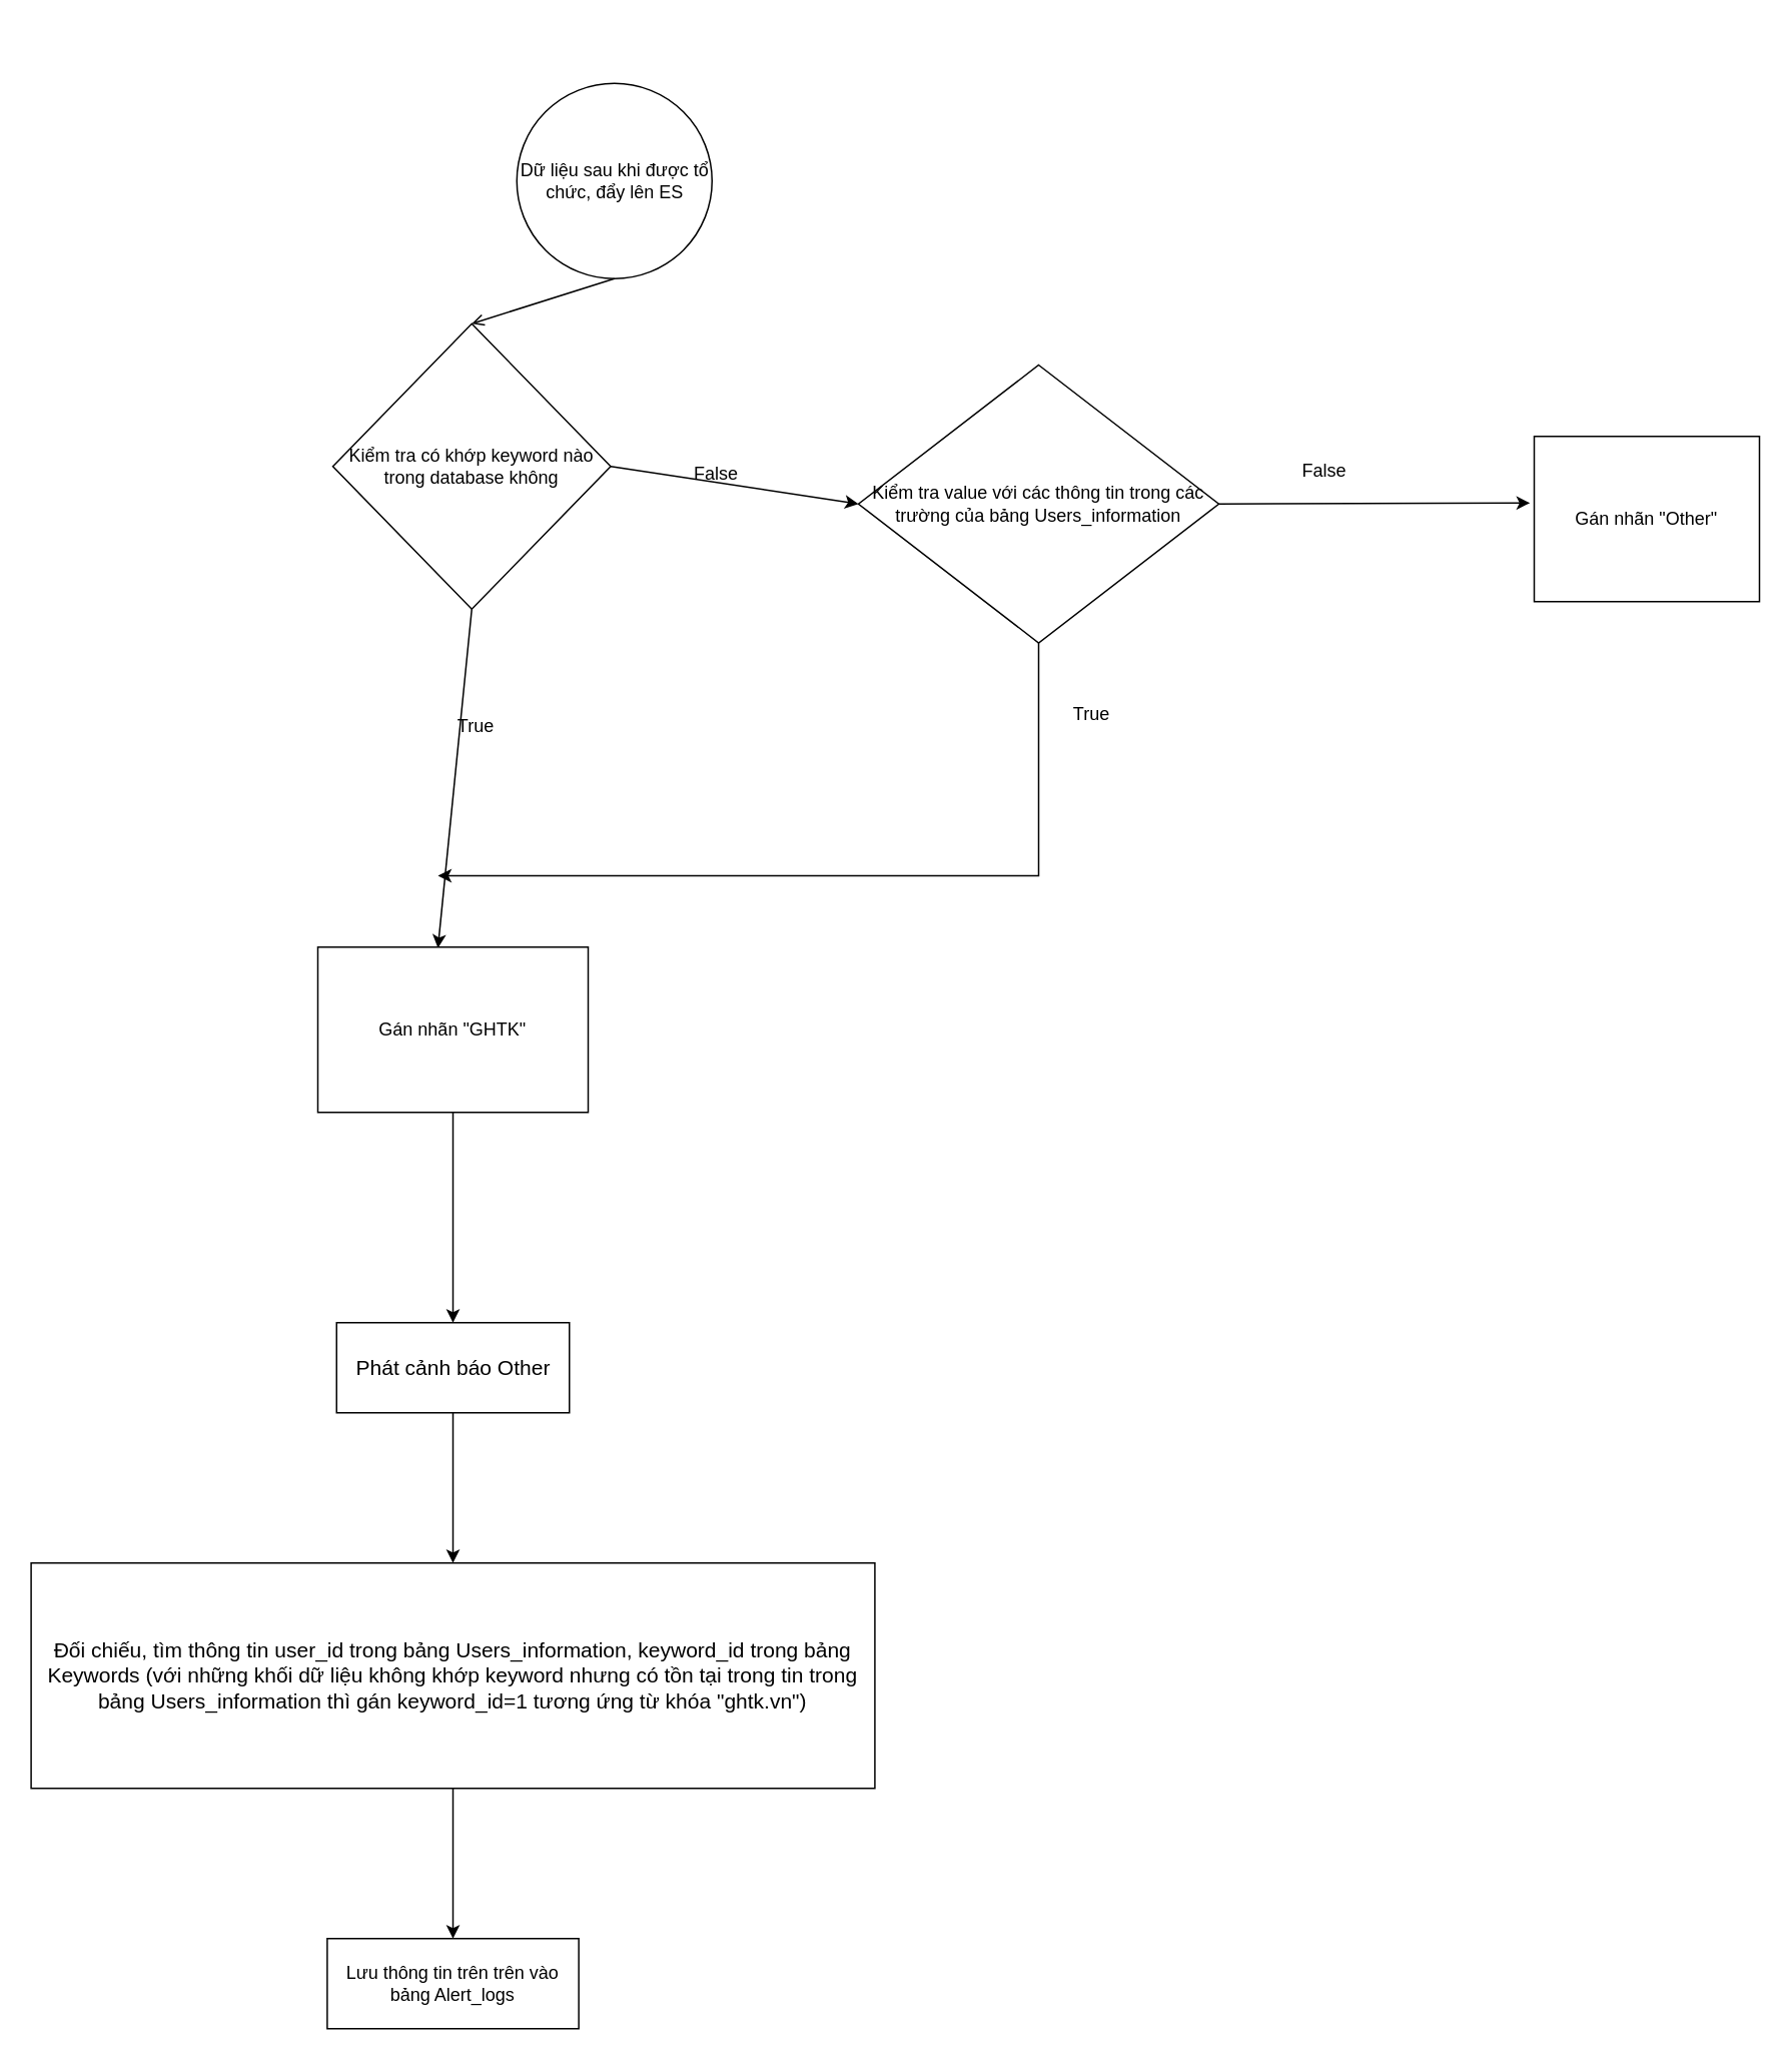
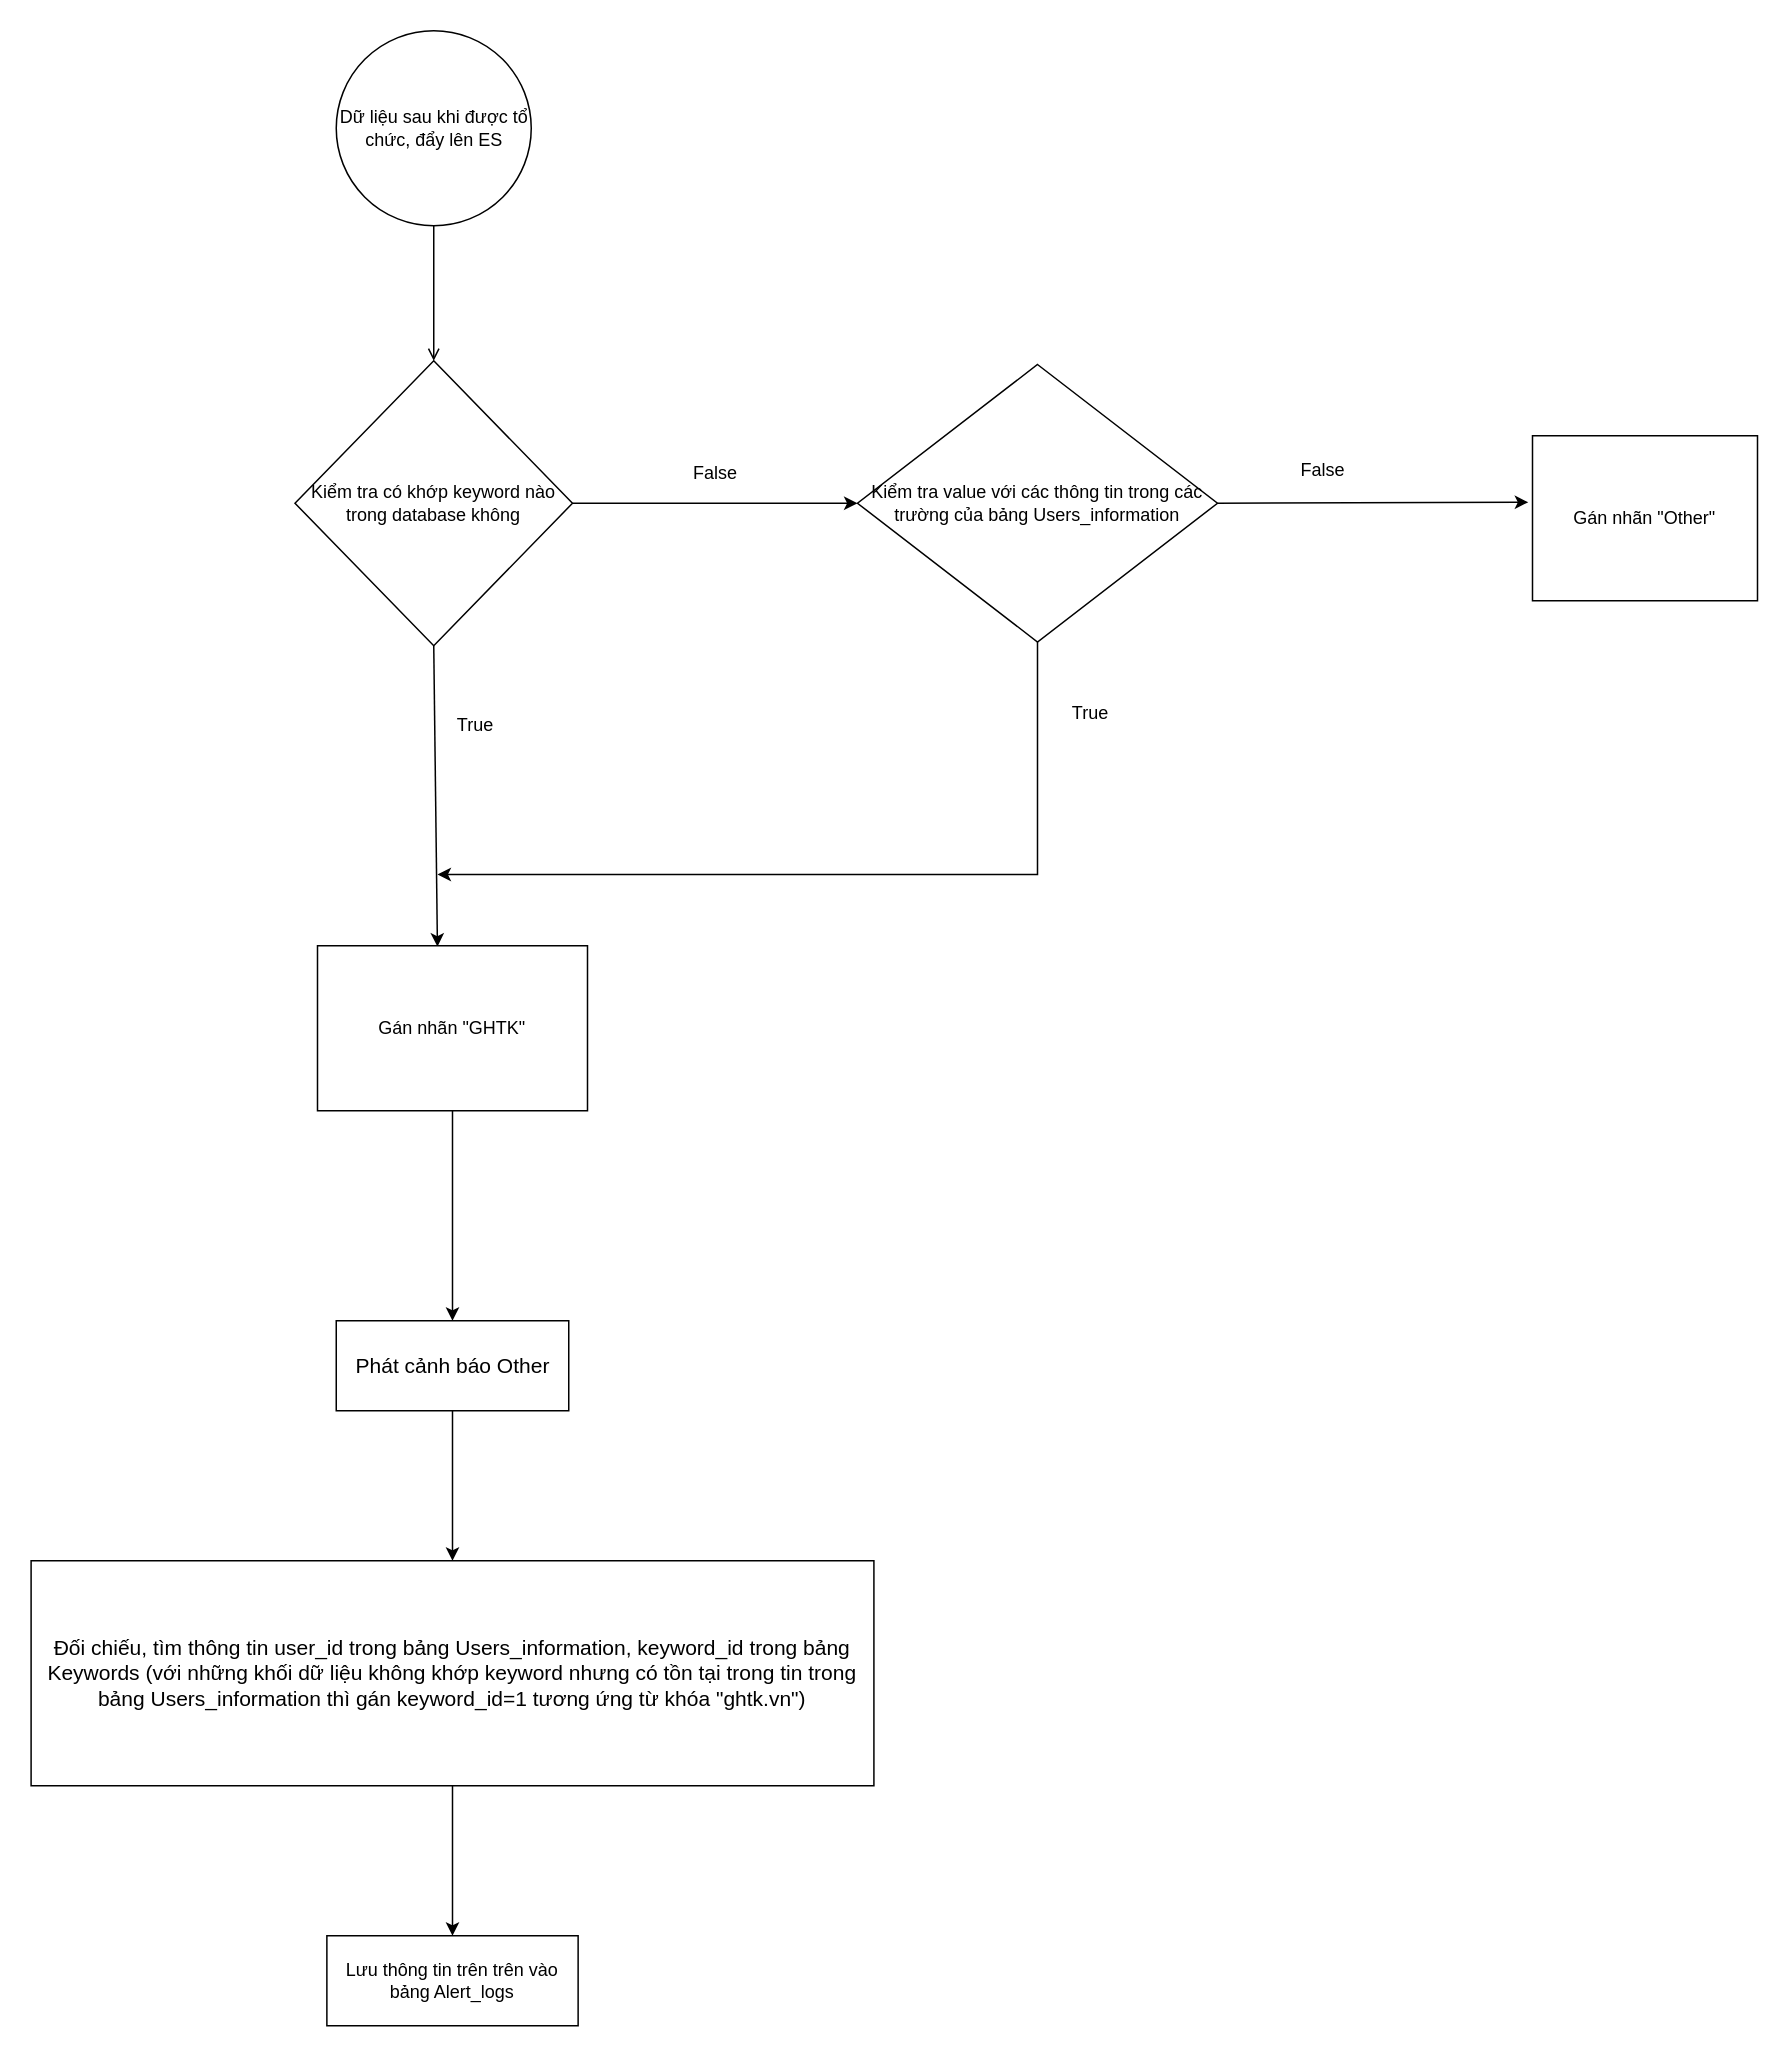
  <mxCell id="0" />
  <mxCell id="1" parent="0" />
- <mxCell id="2" value="Dữ liệu sau khi được tổ chức, đẩy lên ES" style="ellipse;whiteSpace=wrap;html=1;aspect=fixed;" parent="1" vertex="1"><mxGeometry x="343.5" y="55" width="130" height="130" as="geometry" /></mxCell>
- <mxCell id="3" value="Kiểm tra có khớp keyword nào trong database không" style="rhombus;whiteSpace=wrap;html=1;" parent="1" vertex="1"><mxGeometry x="221" y="215" width="185" height="190" as="geometry" /></mxCell>
+ <mxCell id="2" value="Dữ liệu sau khi được tổ chức, đẩy lên ES" style="ellipse;whiteSpace=wrap;html=1;aspect=fixed;" parent="1" vertex="1"><mxGeometry x="223.5" y="20" width="130" height="130" as="geometry" /></mxCell>
+ <mxCell id="3" value="Kiểm tra có khớp keyword nào trong database không" style="rhombus;whiteSpace=wrap;html=1;" parent="1" vertex="1"><mxGeometry x="196" y="240" width="185" height="190" as="geometry" /></mxCell>
  <mxCell id="4" value="" style="endArrow=open;html=1;rounded=0;exitX=0.5;exitY=1;exitDx=0;exitDy=0;entryX=0.5;entryY=0;entryDx=0;entryDy=0;" parent="1" source="2" target="3" edge="1"><mxGeometry width="50" height="50" relative="1" as="geometry"><mxPoint x="501" y="390" as="sourcePoint" /><mxPoint x="551" y="340" as="targetPoint" /></mxGeometry></mxCell>
  <mxCell id="5" value="&lt;font style=&quot;font-size: 14px;&quot;&gt;Đối chiếu, tìm thông tin user_id trong bảng Users_information, keyword_id trong bảng Keywords (với những khối dữ liệu không khớp keyword nhưng có tồn tại trong tin trong bảng Users_information thì gán keyword_id=1 tương ứng từ khóa &quot;ghtk.vn&quot;)&lt;/font&gt;" style="rounded=0;whiteSpace=wrap;html=1;" parent="1" vertex="1"><mxGeometry x="20.07" y="1040" width="561.87" height="150" as="geometry" /></mxCell>
  <mxCell id="6" value="Lưu thông tin trên trên vào bảng Alert_logs" style="rounded=0;whiteSpace=wrap;html=1;" parent="1" vertex="1"><mxGeometry x="217.25" y="1290" width="167.5" height="60" as="geometry" /></mxCell>
  <mxCell id="7" value="" style="endArrow=classic;html=1;rounded=0;exitX=0.5;exitY=1;exitDx=0;exitDy=0;entryX=0.5;entryY=0;entryDx=0;entryDy=0;" parent="1" source="5" target="6" edge="1"><mxGeometry width="50" height="50" relative="1" as="geometry"><mxPoint x="501" y="690" as="sourcePoint" /><mxPoint x="551" y="640" as="targetPoint" /></mxGeometry></mxCell>
  <mxCell id="8" value="&lt;font style=&quot;font-size: 14px;&quot;&gt;Phát cảnh báo Other&lt;/font&gt;" style="rounded=0;whiteSpace=wrap;html=1;" parent="1" vertex="1"><mxGeometry x="223.5" y="880" width="155" height="60" as="geometry" /></mxCell>
  <mxCell id="9" value="" style="endArrow=classic;html=1;rounded=0;exitX=0.5;exitY=1;exitDx=0;exitDy=0;entryX=0.5;entryY=0;entryDx=0;entryDy=0;" parent="1" source="8" target="5" edge="1"><mxGeometry width="50" height="50" relative="1" as="geometry"><mxPoint x="501" y="690" as="sourcePoint" /><mxPoint x="551" y="640" as="targetPoint" /></mxGeometry></mxCell>
  <mxCell id="10" value="Kiểm tra value với các thông tin trong các trường của bảng Users_information" style="rhombus;whiteSpace=wrap;html=1;" parent="1" vertex="1"><mxGeometry x="571" y="242.5" width="240" height="185" as="geometry" /></mxCell>
  <mxCell id="11" value="False" style="text;html=1;align=center;verticalAlign=middle;resizable=0;points=[];autosize=1;strokeColor=none;fillColor=none;" parent="1" vertex="1"><mxGeometry x="451" y="300" width="50" height="30" as="geometry" /></mxCell>
  <mxCell id="12" value="" style="endArrow=classic;html=1;rounded=0;exitX=1;exitY=0.5;exitDx=0;exitDy=0;entryX=0;entryY=0.5;entryDx=0;entryDy=0;" parent="1" source="3" target="10" edge="1"><mxGeometry width="50" height="50" relative="1" as="geometry"><mxPoint x="591" y="640" as="sourcePoint" /><mxPoint x="641" y="590" as="targetPoint" /></mxGeometry></mxCell>
  <mxCell id="13" value="" style="endArrow=classic;html=1;rounded=0;exitX=0.5;exitY=1;exitDx=0;exitDy=0;exitPerimeter=0;" parent="1" source="3" edge="1"><mxGeometry width="50" height="50" relative="1" as="geometry"><mxPoint x="591" y="640" as="sourcePoint" /><mxPoint x="290.958" y="630.593" as="targetPoint" /></mxGeometry></mxCell>
  <mxCell id="14" value="" style="endArrow=classic;html=1;rounded=0;entryX=0.5;entryY=1;entryDx=0;entryDy=0;edgeStyle=orthogonalEdgeStyle;exitX=0.5;exitY=1;exitDx=0;exitDy=0;" parent="1" source="10" edge="1"><mxGeometry width="50" height="50" relative="1" as="geometry"><mxPoint x="691" y="470" as="sourcePoint" /><mxPoint x="291" y="582.5" as="targetPoint" /><Array as="points"><mxPoint x="691" y="582" /></Array></mxGeometry></mxCell>
  <mxCell id="15" value="" style="endArrow=classic;html=1;rounded=0;exitX=1;exitY=0.5;exitDx=0;exitDy=0;entryX=-0.019;entryY=0.403;entryDx=0;entryDy=0;entryPerimeter=0;" parent="1" source="10" target="17" edge="1"><mxGeometry width="50" height="50" relative="1" as="geometry"><mxPoint x="591" y="420" as="sourcePoint" /><mxPoint x="981" y="335" as="targetPoint" /></mxGeometry></mxCell>
  <mxCell id="16" value="Gán nhãn &quot;GHTK&quot;" style="rounded=0;whiteSpace=wrap;html=1;" parent="1" vertex="1"><mxGeometry x="211" y="630" width="180" height="110" as="geometry" /></mxCell>
  <mxCell id="17" value="Gán nhãn &quot;Other&quot;" style="rounded=0;whiteSpace=wrap;html=1;" parent="1" vertex="1"><mxGeometry x="1021" y="290" width="150" height="110" as="geometry" /></mxCell>
  <mxCell id="18" value="False" style="text;html=1;align=center;verticalAlign=middle;resizable=0;points=[];autosize=1;strokeColor=none;fillColor=none;" parent="1" vertex="1"><mxGeometry x="856" y="298" width="50" height="30" as="geometry" /></mxCell>
  <mxCell id="19" value="True" style="text;html=1;align=center;verticalAlign=middle;resizable=0;points=[];autosize=1;strokeColor=none;fillColor=none;" parent="1" vertex="1"><mxGeometry x="291" y="468" width="50" height="30" as="geometry" /></mxCell>
  <mxCell id="20" value="True" style="text;html=1;align=center;verticalAlign=middle;resizable=0;points=[];autosize=1;strokeColor=none;fillColor=none;" parent="1" vertex="1"><mxGeometry x="701" y="460" width="50" height="30" as="geometry" /></mxCell>
  <mxCell id="21" value="" style="endArrow=classic;html=1;rounded=0;exitX=0.5;exitY=1;exitDx=0;exitDy=0;entryX=0.5;entryY=0;entryDx=0;entryDy=0;" parent="1" source="16" target="8" edge="1"><mxGeometry width="50" height="50" relative="1" as="geometry"><mxPoint x="341" y="1060" as="sourcePoint" /><mxPoint x="301" y="820" as="targetPoint" /></mxGeometry></mxCell>
